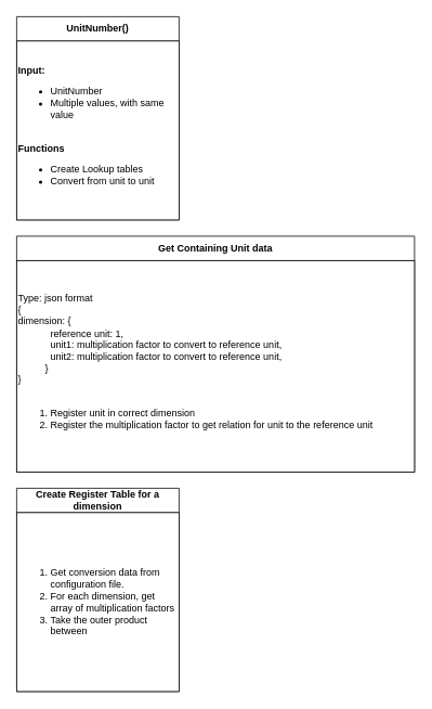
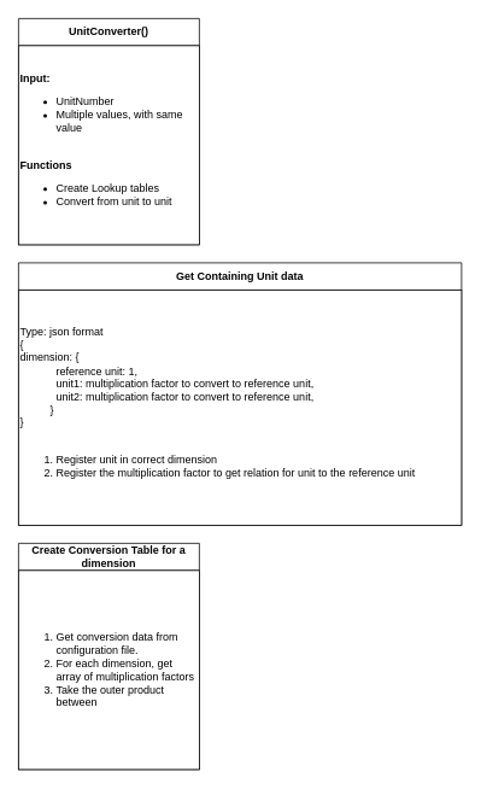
  <mxCell id="0" />
  <mxCell id="1" parent="0" />
- <mxCell id="2" value="UnitNumber()" style="swimlane;whiteSpace=wrap;html=1;startSize=30;" vertex="1" parent="1"><mxGeometry x="20" y="20" width="200" height="250" as="geometry" /></mxCell>
+ <mxCell id="2" value="UnitConverter()" style="swimlane;whiteSpace=wrap;html=1;startSize=30;" vertex="1" parent="1"><mxGeometry x="20" y="20" width="200" height="250" as="geometry" /></mxCell>
  <mxCell id="3" value="&lt;b&gt;Input:&lt;/b&gt;&lt;br&gt;&lt;ul style=&quot;&quot;&gt;&lt;li style=&quot;&quot;&gt;UnitNumber&lt;/li&gt;&lt;li style=&quot;&quot;&gt;Multiple values, with same value&lt;/li&gt;&lt;/ul&gt;&lt;br&gt;&lt;b&gt;Functions&lt;/b&gt;&lt;br&gt;&lt;ul style=&quot;&quot;&gt;&lt;li style=&quot;&quot;&gt;Create Lookup tables&lt;/li&gt;&lt;li style=&quot;&quot;&gt;Convert from unit to unit&lt;/li&gt;&lt;/ul&gt;" style="whiteSpace=wrap;html=1;align=left;" vertex="1" parent="2"><mxGeometry y="30" width="200" height="220" as="geometry" /></mxCell>
  <mxCell id="4" value="Get Containing Unit data" style="swimlane;whiteSpace=wrap;html=1;startSize=30;" vertex="1" parent="1"><mxGeometry x="20" y="290" width="490" height="290" as="geometry" /></mxCell>
  <mxCell id="5" value="Type: json format&lt;br&gt;{&lt;br&gt;dimension: {&lt;br&gt;&lt;span style=&quot;&quot;&gt;&lt;span style=&quot;white-space: pre;&quot;&gt;&amp;nbsp;&amp;nbsp;&amp;nbsp;&amp;nbsp;&lt;/span&gt;&lt;/span&gt;&lt;span style=&quot;&quot;&gt;&lt;span style=&quot;white-space: pre;&quot;&gt;&amp;nbsp;&amp;nbsp;&amp;nbsp;&amp;nbsp;&lt;/span&gt;&lt;/span&gt;&amp;nbsp; &amp;nbsp; reference unit: 1,&lt;br&gt;&lt;span style=&quot;&quot;&gt;&lt;span style=&quot;white-space: pre;&quot;&gt;&amp;nbsp;&amp;nbsp;&amp;nbsp;&amp;nbsp;&lt;/span&gt;&lt;/span&gt;&lt;span style=&quot;&quot;&gt;&lt;span style=&quot;white-space: pre;&quot;&gt;&amp;nbsp;&amp;nbsp;&amp;nbsp;&amp;nbsp;&lt;/span&gt;&lt;/span&gt;&amp;nbsp; &amp;nbsp; unit1: multiplication factor to convert to reference unit,&lt;br&gt;&lt;span style=&quot;&quot;&gt;&lt;span style=&quot;white-space: pre;&quot;&gt;&amp;nbsp;&amp;nbsp;&amp;nbsp;&amp;nbsp;&lt;/span&gt;&lt;/span&gt;&lt;span style=&quot;&quot;&gt;&lt;span style=&quot;white-space: pre;&quot;&gt;&amp;nbsp;&amp;nbsp;&amp;nbsp;&amp;nbsp;&lt;/span&gt;&lt;/span&gt;&amp;nbsp; &amp;nbsp; unit2: multiplication factor&amp;nbsp;to convert to reference unit,&lt;br&gt;&lt;span style=&quot;&quot;&gt;&lt;span style=&quot;white-space: pre;&quot;&gt;&amp;nbsp;&amp;nbsp;&amp;nbsp;&amp;nbsp;&lt;/span&gt;&lt;/span&gt;&lt;span style=&quot;&quot;&gt;&lt;span style=&quot;white-space: pre;&quot;&gt;&amp;nbsp;&amp;nbsp;&amp;nbsp;&amp;nbsp;&lt;/span&gt;&lt;/span&gt;&amp;nbsp; }&lt;br&gt;}&lt;br&gt;&lt;br&gt;&lt;ol&gt;&lt;li&gt;Register unit in correct dimension&lt;/li&gt;&lt;li&gt;Register the multiplication factor to get relation for unit to the reference unit&lt;/li&gt;&lt;/ol&gt;" style="whiteSpace=wrap;html=1;align=left;" vertex="1" parent="4"><mxGeometry y="30" width="490" height="260" as="geometry" /></mxCell>
- <mxCell id="6" value="Create Register Table for a dimension" style="swimlane;whiteSpace=wrap;html=1;startSize=30;" vertex="1" parent="1"><mxGeometry x="20" y="600" width="200" height="250" as="geometry" /></mxCell>
+ <mxCell id="6" value="Create Conversion Table for a dimension" style="swimlane;whiteSpace=wrap;html=1;startSize=30;" vertex="1" parent="1"><mxGeometry x="20" y="600" width="200" height="250" as="geometry" /></mxCell>
  <mxCell id="7" value="&lt;ol&gt;&lt;li&gt;Get conversion data from configuration file.&lt;/li&gt;&lt;li&gt;For each dimension, get array of multiplication factors&lt;/li&gt;&lt;li&gt;Take the outer product between&lt;/li&gt;&lt;/ol&gt;" style="whiteSpace=wrap;html=1;align=left;" vertex="1" parent="6"><mxGeometry y="30" width="200" height="220" as="geometry" /></mxCell>
